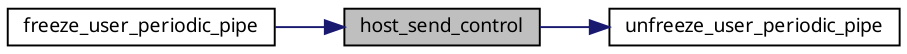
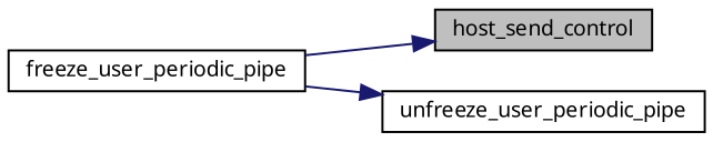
  digraph {
    rankdir=LR
    node [color=black fillcolor=white fontname="FreeSans.ttf" fontsize=10 shape=record style=filled]
    edge [color=midnightblue fontname="FreeSans.ttf" fontsize=10 labelfontname="FreeSans.ttf" labelfontsize=10 style=solid]
    n1 [fillcolor=grey75 fontcolor=black height=0.2 label=host_send_control width=0.4]
    n2 [height=0.2 label=unfreeze_user_periodic_pipe width=0.4]
    n3 [height=0.2 label=freeze_user_periodic_pipe width=0.4]
-   n1 -> n2
+   n3 -> n2
    n3 -> n1
  }
